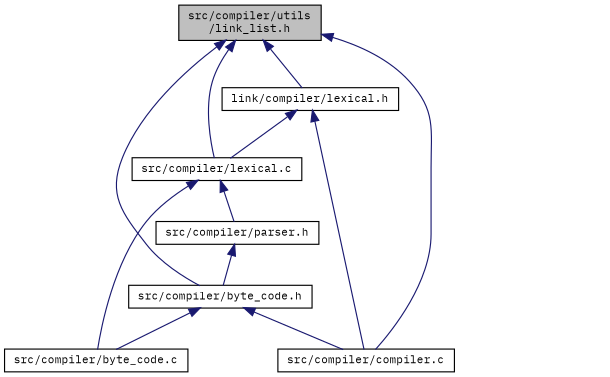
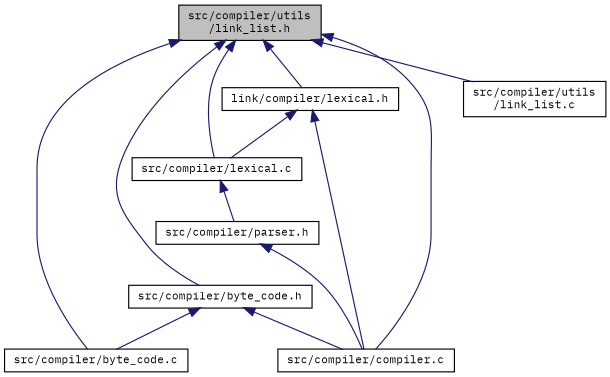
  digraph {
    fontname="IBM Plex Mono"
    node [color=black fillcolor=white fontname="IBM Plex Mono" fontsize=10 shape=record style=filled]
    edge [color=midnightblue dir=back fontname="IBM Plex Mono" fontsize=10 labelfontname=Helvetica labelfontsize=10 style=solid]
    n1 [fillcolor=grey75 fontcolor=black height=0.2 label="src/compiler/utils\l/link_list.h" width=0.4]
    n2 [height=0.2 label="src/compiler/byte_code.c" width=0.4]
    n3 [height=0.2 label="src/compiler/byte_code.h" width=0.4]
    n4 [height=0.2 label="src/compiler/compiler.c" width=0.4]
    n5 [height=0.2 label="link/compiler/lexical.h" width=0.4]
    n6 [height=0.2 label="src/compiler/lexical.c" width=0.4]
+   n7 [height=0.2 label="src/compiler/utils\l/link_list.c" width=0.4]
    n8 [height=0.2 label="src/compiler/parser.h" width=0.4]
-   n6 -> n2
+   n1 -> n2
    n1 -> n3
    n1 -> n4
    n1 -> n5
    n1 -> n6
+   n1 -> n7
    n3 -> n2
    n3 -> n4
    n5 -> n4
    n5 -> n6
    n6 -> n8
-   n8 -> n3
+   n8 -> n4
  }
